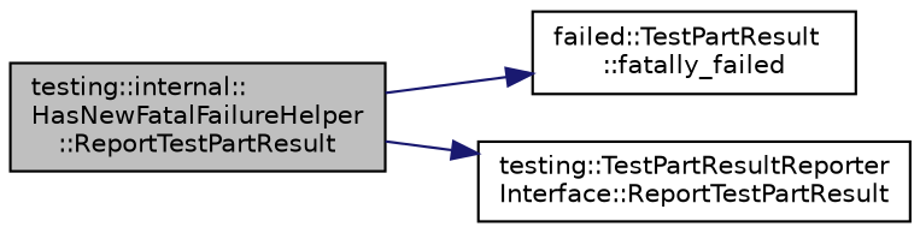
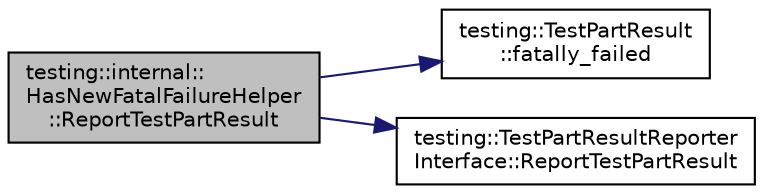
  digraph {
    rankdir=LR
    node [color=black fillcolor=white fontname=Helvetica fontsize=10 shape=record style=filled]
    edge [color=midnightblue fontname=Helvetica fontsize=10 labelfontname=Helvetica labelfontsize=10 style=solid]
    n1 [fillcolor=grey75 fontcolor=black height=0.2 label="testing::internal::\lHasNewFatalFailureHelper\l::ReportTestPartResult" width=0.4]
-   n2 [height=0.2 label="failed::TestPartResult\l::fatally_failed" width=0.4]
+   n2 [height=0.2 label="testing::TestPartResult\l::fatally_failed" width=0.4]
    n3 [height=0.2 label="testing::TestPartResultReporter\lInterface::ReportTestPartResult" width=0.4]
    n1 -> n2
    n1 -> n3
  }
